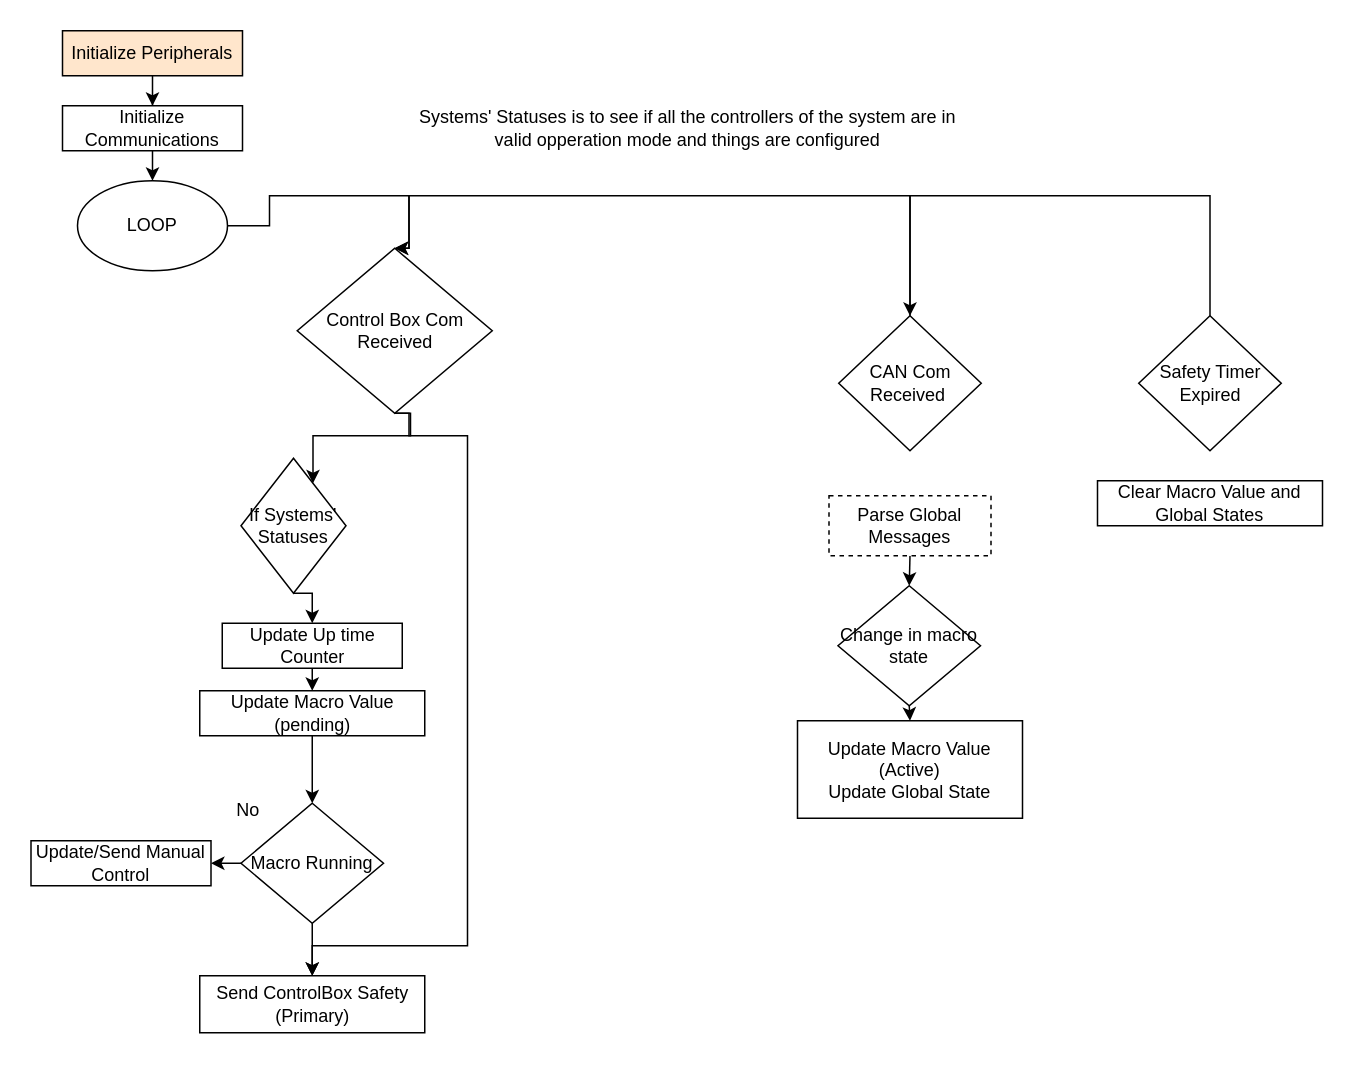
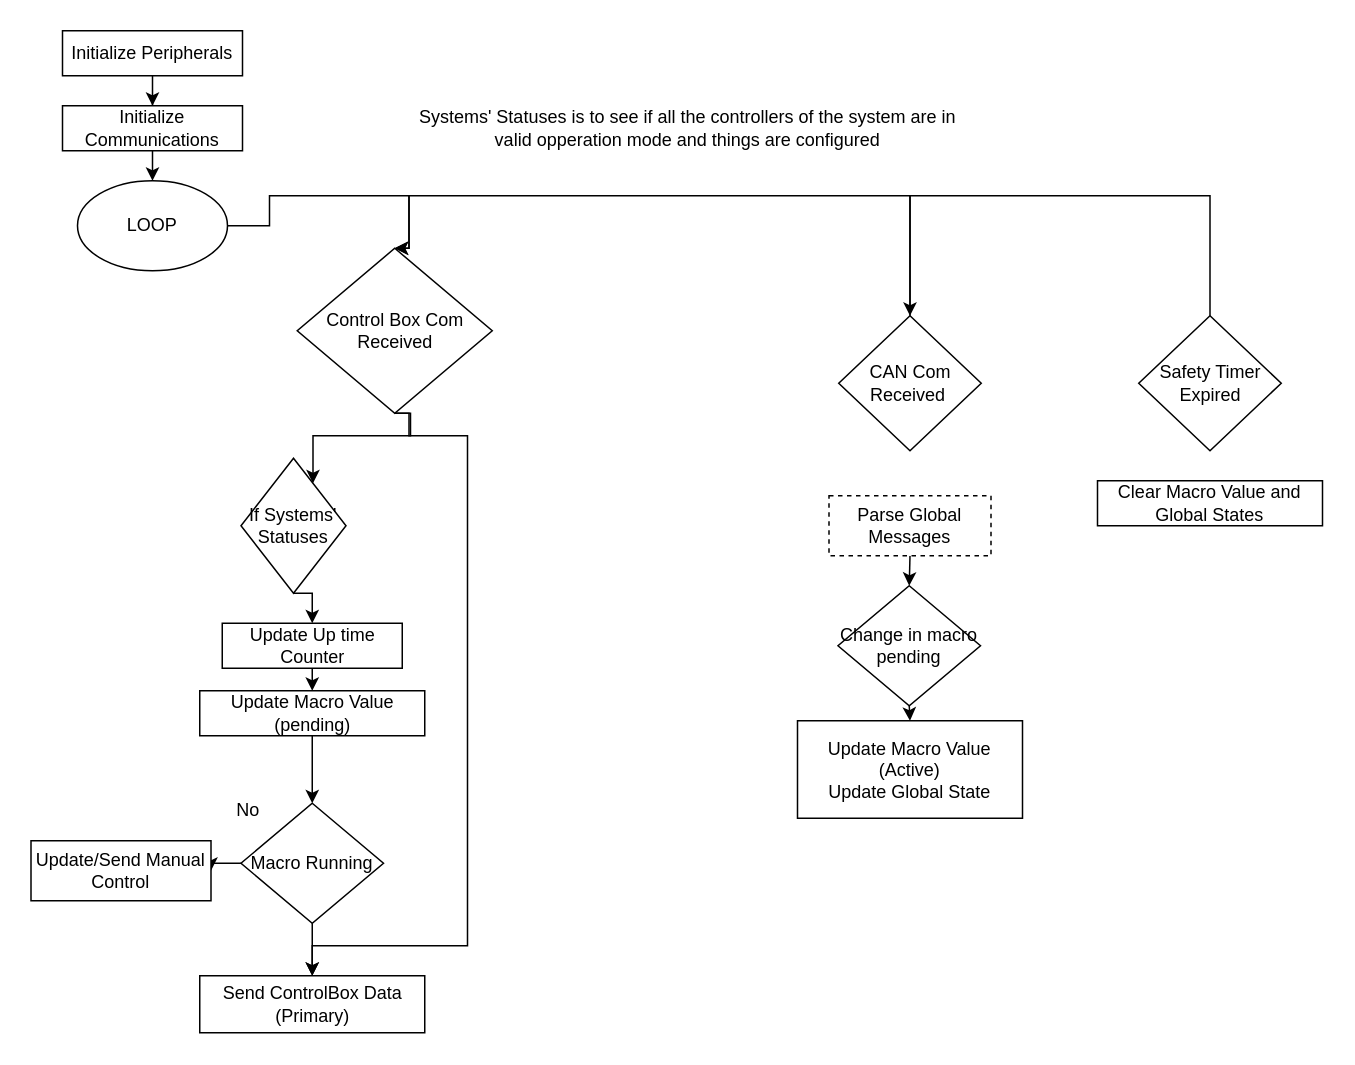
  <mxCell id="0" />
  <mxCell id="1" parent="0" />
  <mxCell id="2" value="" style="edgeStyle=orthogonalEdgeStyle;rounded=0;orthogonalLoop=1;jettySize=auto;html=1;" edge="1" parent="1" source="3" target="5"><mxGeometry relative="1" as="geometry" /></mxCell>
- <mxCell id="3" value="Initialize Peripherals" style="rounded=0;whiteSpace=wrap;html=1;fillColor=#ffe6cc;" vertex="1" parent="1"><mxGeometry x="41" y="20" width="120" height="30" as="geometry" /></mxCell>
+ <mxCell id="3" value="Initialize Peripherals" style="rounded=0;whiteSpace=wrap;html=1;" vertex="1" parent="1"><mxGeometry x="41" y="20" width="120" height="30" as="geometry" /></mxCell>
  <mxCell id="4" style="edgeStyle=orthogonalEdgeStyle;rounded=0;orthogonalLoop=1;jettySize=auto;html=1;exitX=0.5;exitY=1;exitDx=0;exitDy=0;entryX=0.5;entryY=0;entryDx=0;entryDy=0;startArrow=none;startFill=0;endArrow=classic;endFill=1;" edge="1" parent="1" source="5" target="27"><mxGeometry relative="1" as="geometry" /></mxCell>
  <mxCell id="5" value="Initialize Communications" style="rounded=0;whiteSpace=wrap;html=1;" vertex="1" parent="1"><mxGeometry x="41" y="70" width="120" height="30" as="geometry" /></mxCell>
  <mxCell id="6" style="edgeStyle=orthogonalEdgeStyle;rounded=0;orthogonalLoop=1;jettySize=auto;html=1;exitX=0.5;exitY=1;exitDx=0;exitDy=0;startArrow=none;startFill=0;endArrow=classic;endFill=1;" edge="1" parent="1" source="8" target="32"><mxGeometry relative="1" as="geometry"><Array as="points"><mxPoint x="273" y="290" /><mxPoint x="208" y="290" /></Array></mxGeometry></mxCell>
  <mxCell id="7" style="edgeStyle=orthogonalEdgeStyle;rounded=0;orthogonalLoop=1;jettySize=auto;html=1;exitX=0.5;exitY=1;exitDx=0;exitDy=0;entryX=0.5;entryY=0;entryDx=0;entryDy=0;startArrow=none;startFill=0;endArrow=classic;endFill=1;" edge="1" parent="1" source="8" target="25"><mxGeometry relative="1" as="geometry"><Array as="points"><mxPoint x="272" y="290" /><mxPoint x="311" y="290" /><mxPoint x="311" y="630" /><mxPoint x="207" y="630" /></Array></mxGeometry></mxCell>
  <mxCell id="8" value="Control Box Com Received" style="rhombus;whiteSpace=wrap;html=1;" vertex="1" parent="1"><mxGeometry x="197.5" y="165" width="130" height="110" as="geometry" /></mxCell>
  <mxCell id="9" style="edgeStyle=orthogonalEdgeStyle;rounded=0;orthogonalLoop=1;jettySize=auto;html=1;exitX=0.5;exitY=0;exitDx=0;exitDy=0;startArrow=none;startFill=0;endArrow=classic;endFill=1;entryX=0.5;entryY=0;entryDx=0;entryDy=0;" edge="1" parent="1" source="10" target="8"><mxGeometry relative="1" as="geometry"><mxPoint x="281" y="140" as="targetPoint" /><Array as="points"><mxPoint x="606" y="130" /><mxPoint x="272" y="130" /></Array></mxGeometry></mxCell>
  <mxCell id="10" value="CAN Com Received&amp;nbsp;" style="rhombus;whiteSpace=wrap;html=1;" vertex="1" parent="1"><mxGeometry x="558.5" y="210" width="95" height="90" as="geometry" /></mxCell>
  <mxCell id="11" value="No" style="text;html=1;strokeColor=none;fillColor=none;align=center;verticalAlign=middle;whiteSpace=wrap;rounded=0;" vertex="1" parent="1"><mxGeometry x="145" y="530" width="40" height="20" as="geometry" /></mxCell>
  <mxCell id="12" style="edgeStyle=orthogonalEdgeStyle;rounded=0;orthogonalLoop=1;jettySize=auto;html=1;exitX=0.5;exitY=1;exitDx=0;exitDy=0;entryX=0.5;entryY=0;entryDx=0;entryDy=0;" edge="1" parent="1" source="13" target="23"><mxGeometry relative="1" as="geometry" /></mxCell>
  <mxCell id="13" value="Update Up time Counter" style="rounded=0;whiteSpace=wrap;html=1;" vertex="1" parent="1"><mxGeometry x="147.5" y="415" width="120" height="30" as="geometry" /></mxCell>
  <mxCell id="14" style="edgeStyle=orthogonalEdgeStyle;rounded=0;orthogonalLoop=1;jettySize=auto;html=1;exitX=0;exitY=0.5;exitDx=0;exitDy=0;entryX=1;entryY=0.5;entryDx=0;entryDy=0;" edge="1" parent="1" source="16" target="21"><mxGeometry relative="1" as="geometry" /></mxCell>
  <mxCell id="15" style="edgeStyle=orthogonalEdgeStyle;rounded=0;orthogonalLoop=1;jettySize=auto;html=1;exitX=0.5;exitY=1;exitDx=0;exitDy=0;entryX=0.5;entryY=0;entryDx=0;entryDy=0;" edge="1" parent="1" source="16" target="25"><mxGeometry relative="1" as="geometry" /></mxCell>
  <mxCell id="16" value="Macro Running" style="rhombus;whiteSpace=wrap;html=1;" vertex="1" parent="1"><mxGeometry x="160" y="535" width="95" height="80" as="geometry" /></mxCell>
  <mxCell id="17" style="edgeStyle=orthogonalEdgeStyle;rounded=0;orthogonalLoop=1;jettySize=auto;html=1;exitX=0.5;exitY=1;exitDx=0;exitDy=0;entryX=0.5;entryY=0;entryDx=0;entryDy=0;" edge="1" parent="1" source="18" target="20"><mxGeometry relative="1" as="geometry" /></mxCell>
  <mxCell id="18" value="Parse Global Messages" style="rounded=0;whiteSpace=wrap;html=1;dashed=1;" vertex="1" parent="1"><mxGeometry x="552" y="330" width="108" height="40" as="geometry" /></mxCell>
  <mxCell id="19" style="edgeStyle=orthogonalEdgeStyle;rounded=0;orthogonalLoop=1;jettySize=auto;html=1;exitX=0.5;exitY=1;exitDx=0;exitDy=0;entryX=0.5;entryY=0;entryDx=0;entryDy=0;" edge="1" parent="1" source="20" target="24"><mxGeometry relative="1" as="geometry" /></mxCell>
- <mxCell id="20" value="Change in macro state" style="rhombus;whiteSpace=wrap;html=1;" vertex="1" parent="1"><mxGeometry x="558" y="390" width="95" height="80" as="geometry" /></mxCell>
- <mxCell id="21" value="Update/Send Manual Control" style="rounded=0;whiteSpace=wrap;html=1;" vertex="1" parent="1"><mxGeometry x="20" y="560" width="120" height="30" as="geometry" /></mxCell>
+ <mxCell id="20" value="Change in macro pending" style="rhombus;whiteSpace=wrap;html=1;" vertex="1" parent="1"><mxGeometry x="558" y="390" width="95" height="80" as="geometry" /></mxCell>
+ <mxCell id="21" value="Update/Send Manual Control" style="rounded=0;whiteSpace=wrap;html=1;" vertex="1" parent="1"><mxGeometry x="20" y="560" width="120" height="40" as="geometry" /></mxCell>
  <mxCell id="22" style="edgeStyle=orthogonalEdgeStyle;rounded=0;orthogonalLoop=1;jettySize=auto;html=1;exitX=0.5;exitY=1;exitDx=0;exitDy=0;entryX=0.5;entryY=0;entryDx=0;entryDy=0;" edge="1" parent="1" source="23" target="16"><mxGeometry relative="1" as="geometry" /></mxCell>
  <mxCell id="23" value="Update Macro Value (pending)" style="rounded=0;whiteSpace=wrap;html=1;" vertex="1" parent="1"><mxGeometry x="132.5" y="460" width="150" height="30" as="geometry" /></mxCell>
  <mxCell id="24" value="Update Macro Value (Active)&lt;br&gt;Update Global State" style="rounded=0;whiteSpace=wrap;html=1;" vertex="1" parent="1"><mxGeometry x="531" y="480" width="150" height="65" as="geometry" /></mxCell>
- <mxCell id="25" value="Send ControlBox Safety (Primary)&lt;br&gt;" style="rounded=0;whiteSpace=wrap;html=1;" vertex="1" parent="1"><mxGeometry x="132.5" y="650" width="150" height="38" as="geometry" /></mxCell>
+ <mxCell id="25" value="Send ControlBox Data (Primary)&lt;br&gt;" style="rounded=0;whiteSpace=wrap;html=1;" vertex="1" parent="1"><mxGeometry x="132.5" y="650" width="150" height="38" as="geometry" /></mxCell>
  <mxCell id="26" style="edgeStyle=orthogonalEdgeStyle;rounded=0;orthogonalLoop=1;jettySize=auto;html=1;exitX=1;exitY=0.5;exitDx=0;exitDy=0;entryX=0.5;entryY=0;entryDx=0;entryDy=0;startArrow=none;startFill=0;endArrow=classic;endFill=1;" edge="1" parent="1" source="27" target="8"><mxGeometry relative="1" as="geometry"><Array as="points"><mxPoint x="179" y="150" /><mxPoint x="179" y="130" /><mxPoint x="272" y="130" /></Array></mxGeometry></mxCell>
  <mxCell id="27" value="LOOP" style="ellipse;whiteSpace=wrap;html=1;" vertex="1" parent="1"><mxGeometry x="51" y="120" width="100" height="60" as="geometry" /></mxCell>
  <mxCell id="28" style="edgeStyle=orthogonalEdgeStyle;rounded=0;orthogonalLoop=1;jettySize=auto;html=1;exitX=0.5;exitY=0;exitDx=0;exitDy=0;entryX=0.5;entryY=0;entryDx=0;entryDy=0;startArrow=none;startFill=0;endArrow=classic;endFill=1;" edge="1" parent="1" source="29" target="10"><mxGeometry relative="1" as="geometry"><Array as="points"><mxPoint x="806" y="130" /><mxPoint x="606" y="130" /></Array></mxGeometry></mxCell>
  <mxCell id="29" value="Safety Timer Expired" style="rhombus;whiteSpace=wrap;html=1;" vertex="1" parent="1"><mxGeometry x="758.5" y="210" width="95" height="90" as="geometry" /></mxCell>
  <mxCell id="30" value="Clear Macro Value and Global States" style="rounded=0;whiteSpace=wrap;html=1;" vertex="1" parent="1"><mxGeometry x="731" y="320" width="150" height="30" as="geometry" /></mxCell>
  <mxCell id="31" style="edgeStyle=orthogonalEdgeStyle;rounded=0;orthogonalLoop=1;jettySize=auto;html=1;exitX=0.5;exitY=1;exitDx=0;exitDy=0;entryX=0.5;entryY=0;entryDx=0;entryDy=0;startArrow=none;startFill=0;endArrow=classic;endFill=1;" edge="1" parent="1" source="32" target="13"><mxGeometry relative="1" as="geometry" /></mxCell>
  <mxCell id="32" value="If Systems' Statuses" style="rhombus;whiteSpace=wrap;html=1;" vertex="1" parent="1"><mxGeometry x="160" y="305" width="70" height="90" as="geometry" /></mxCell>
  <mxCell id="33" value="Systems' Statuses is to see if all the controllers of the system are in valid opperation mode and things are configured" style="text;html=1;strokeColor=none;fillColor=none;align=center;verticalAlign=middle;whiteSpace=wrap;rounded=0;" vertex="1" parent="1"><mxGeometry x="272.5" y="59" width="370" height="52" as="geometry" /></mxCell>
